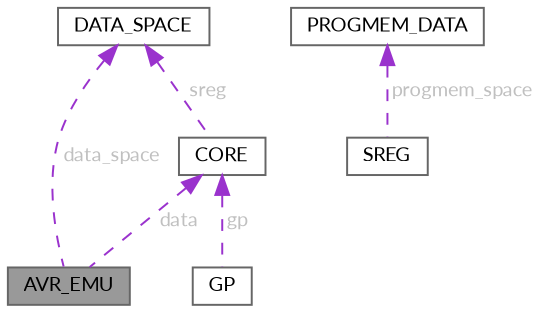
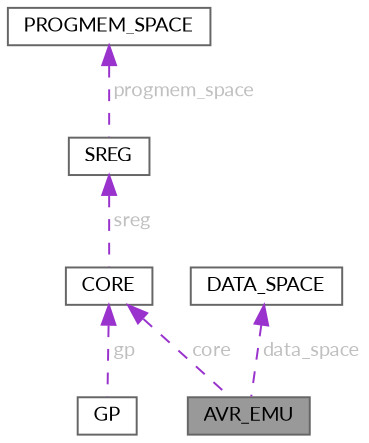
  digraph {
    fontname=Lato
    node [color=gray40 fillcolor=white fontname=Lato fontsize=10 shape=box style=filled]
    edge [color=darkorchid3 dir=back fontcolor=grey fontname=Lato fontsize=10 labelfontname=Helvetica labelfontsize=10 style=dashed]
    n1 [fillcolor=grey60 fontcolor=black height=0.2 label=AVR_EMU width=0.4]
    n2 [height=0.2 label=CORE width=0.4]
    n3 [height=0.2 label=GP width=0.4]
    n4 [height=0.2 label=SREG width=0.4]
    n5 [height=0.2 label=DATA_SPACE width=0.4]
-   n6 [height=0.2 label=PROGMEM_DATA width=0.4]
-   n2 -> n1 [label=" data"]
+   n6 [height=0.2 label=PROGMEM_SPACE width=0.4]
+   n2 -> n1 [label=" core"]
    n2 -> n3 [label=" gp"]
-   n5 -> n2 [label=" sreg"]
+   n4 -> n2 [label=" sreg"]
    n5 -> n1 [label=" data_space"]
    n6 -> n4 [label=" progmem_space"]
  }
